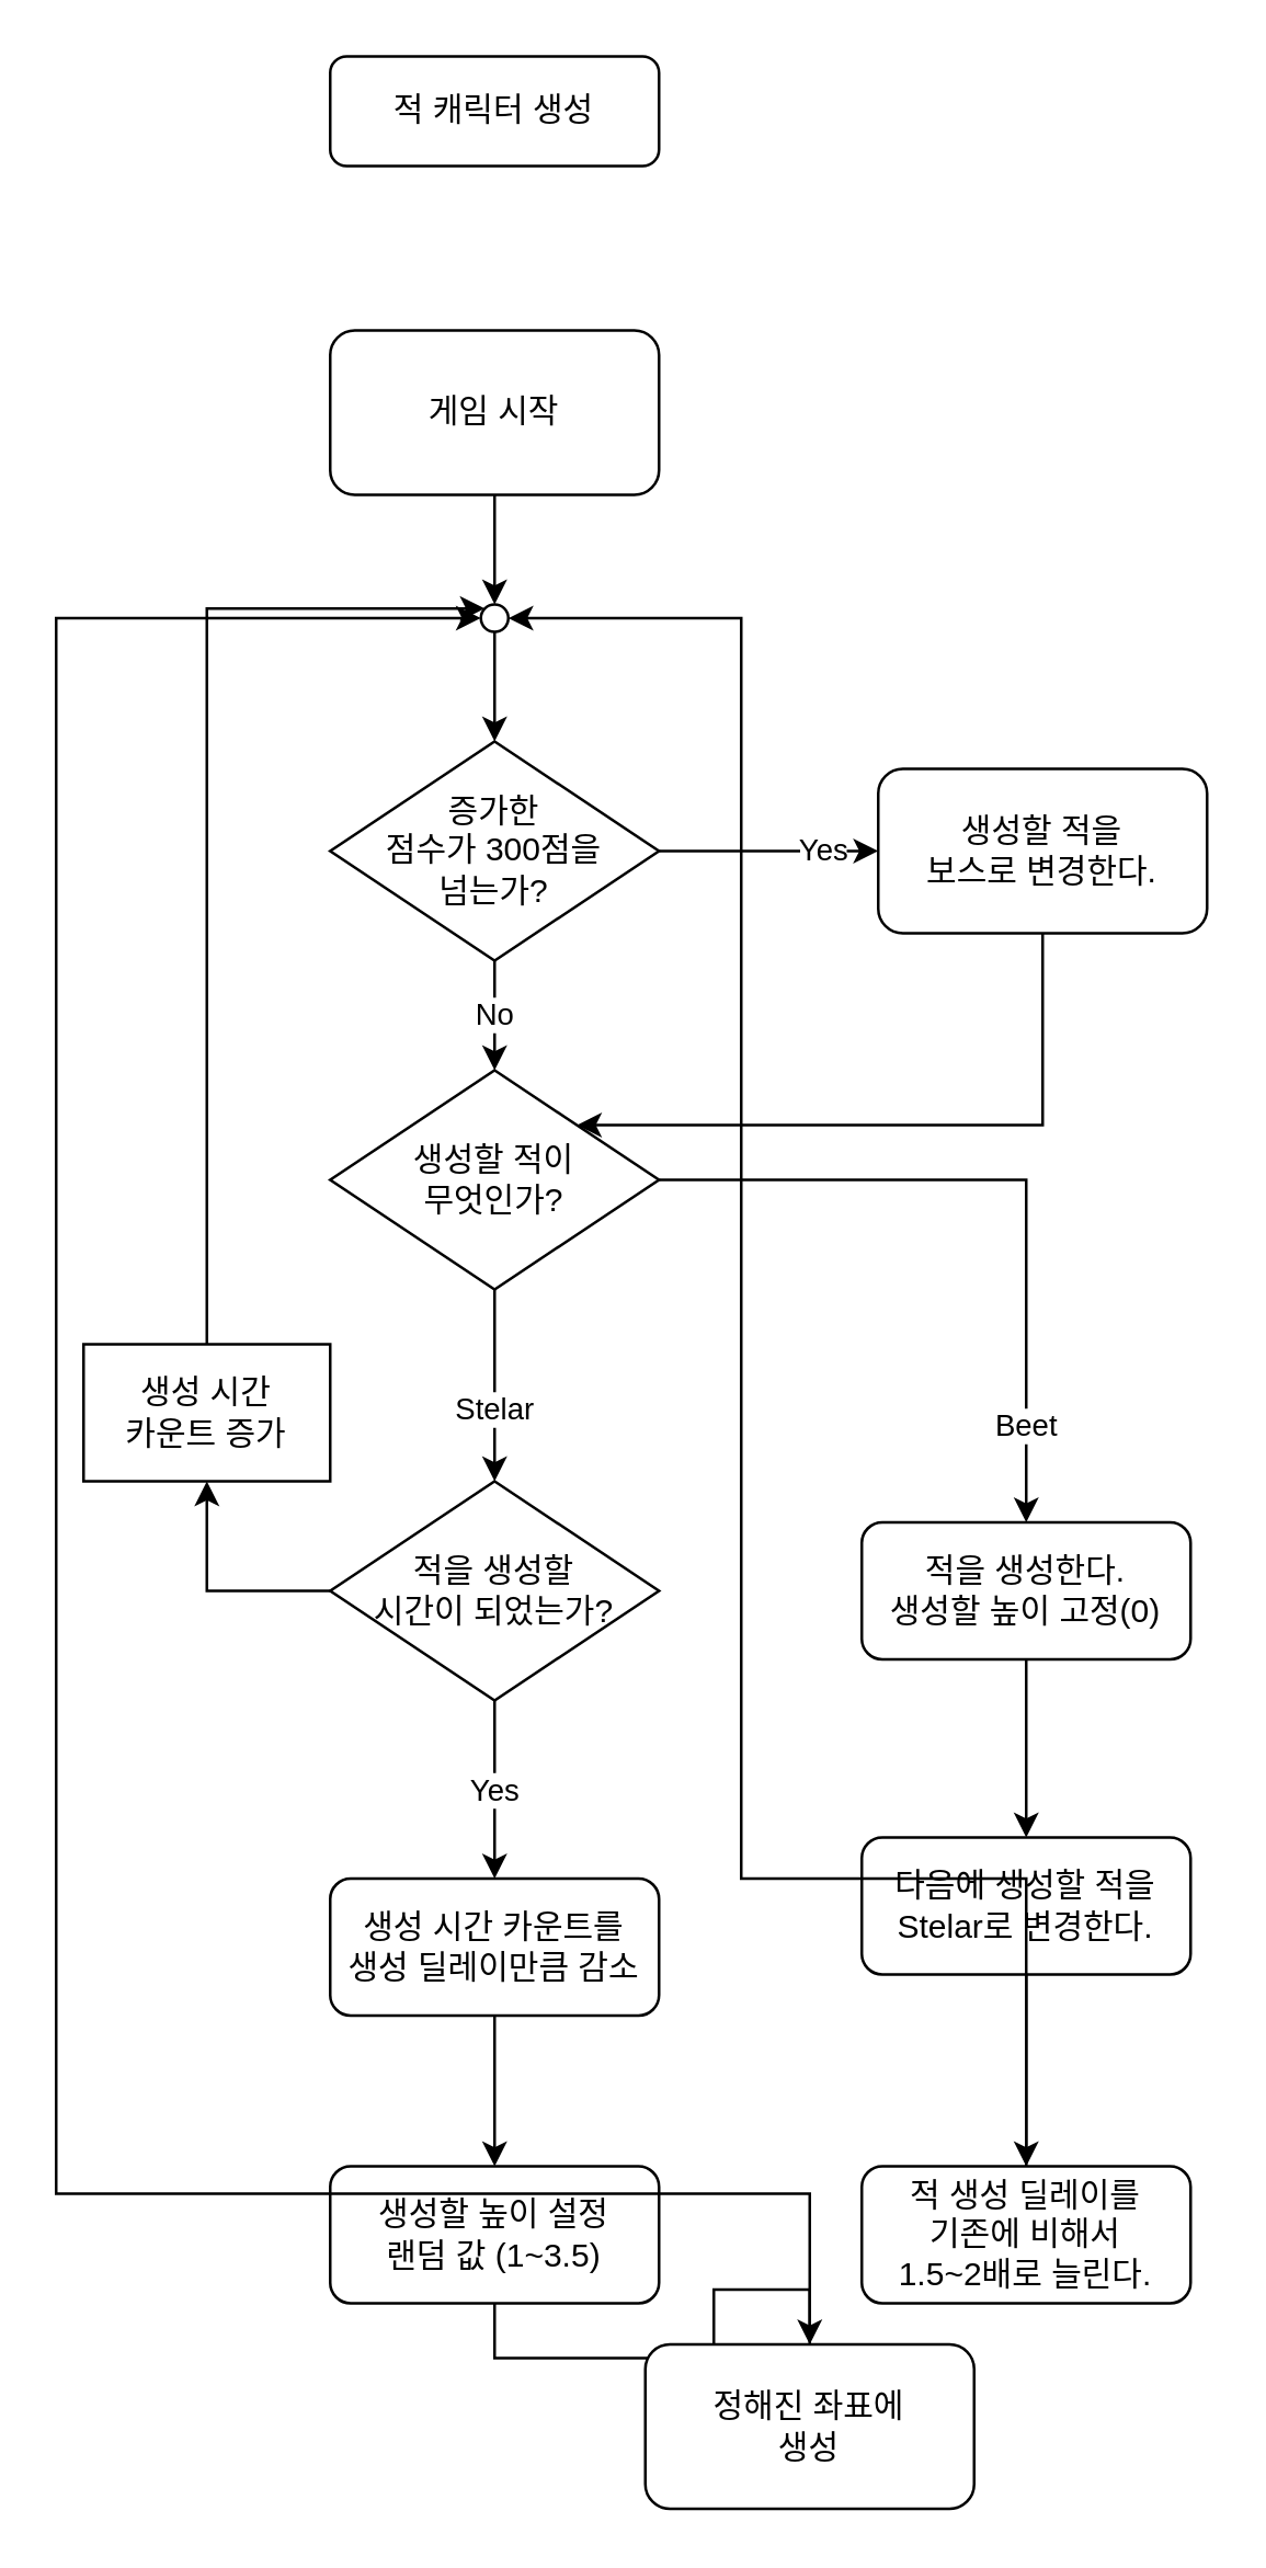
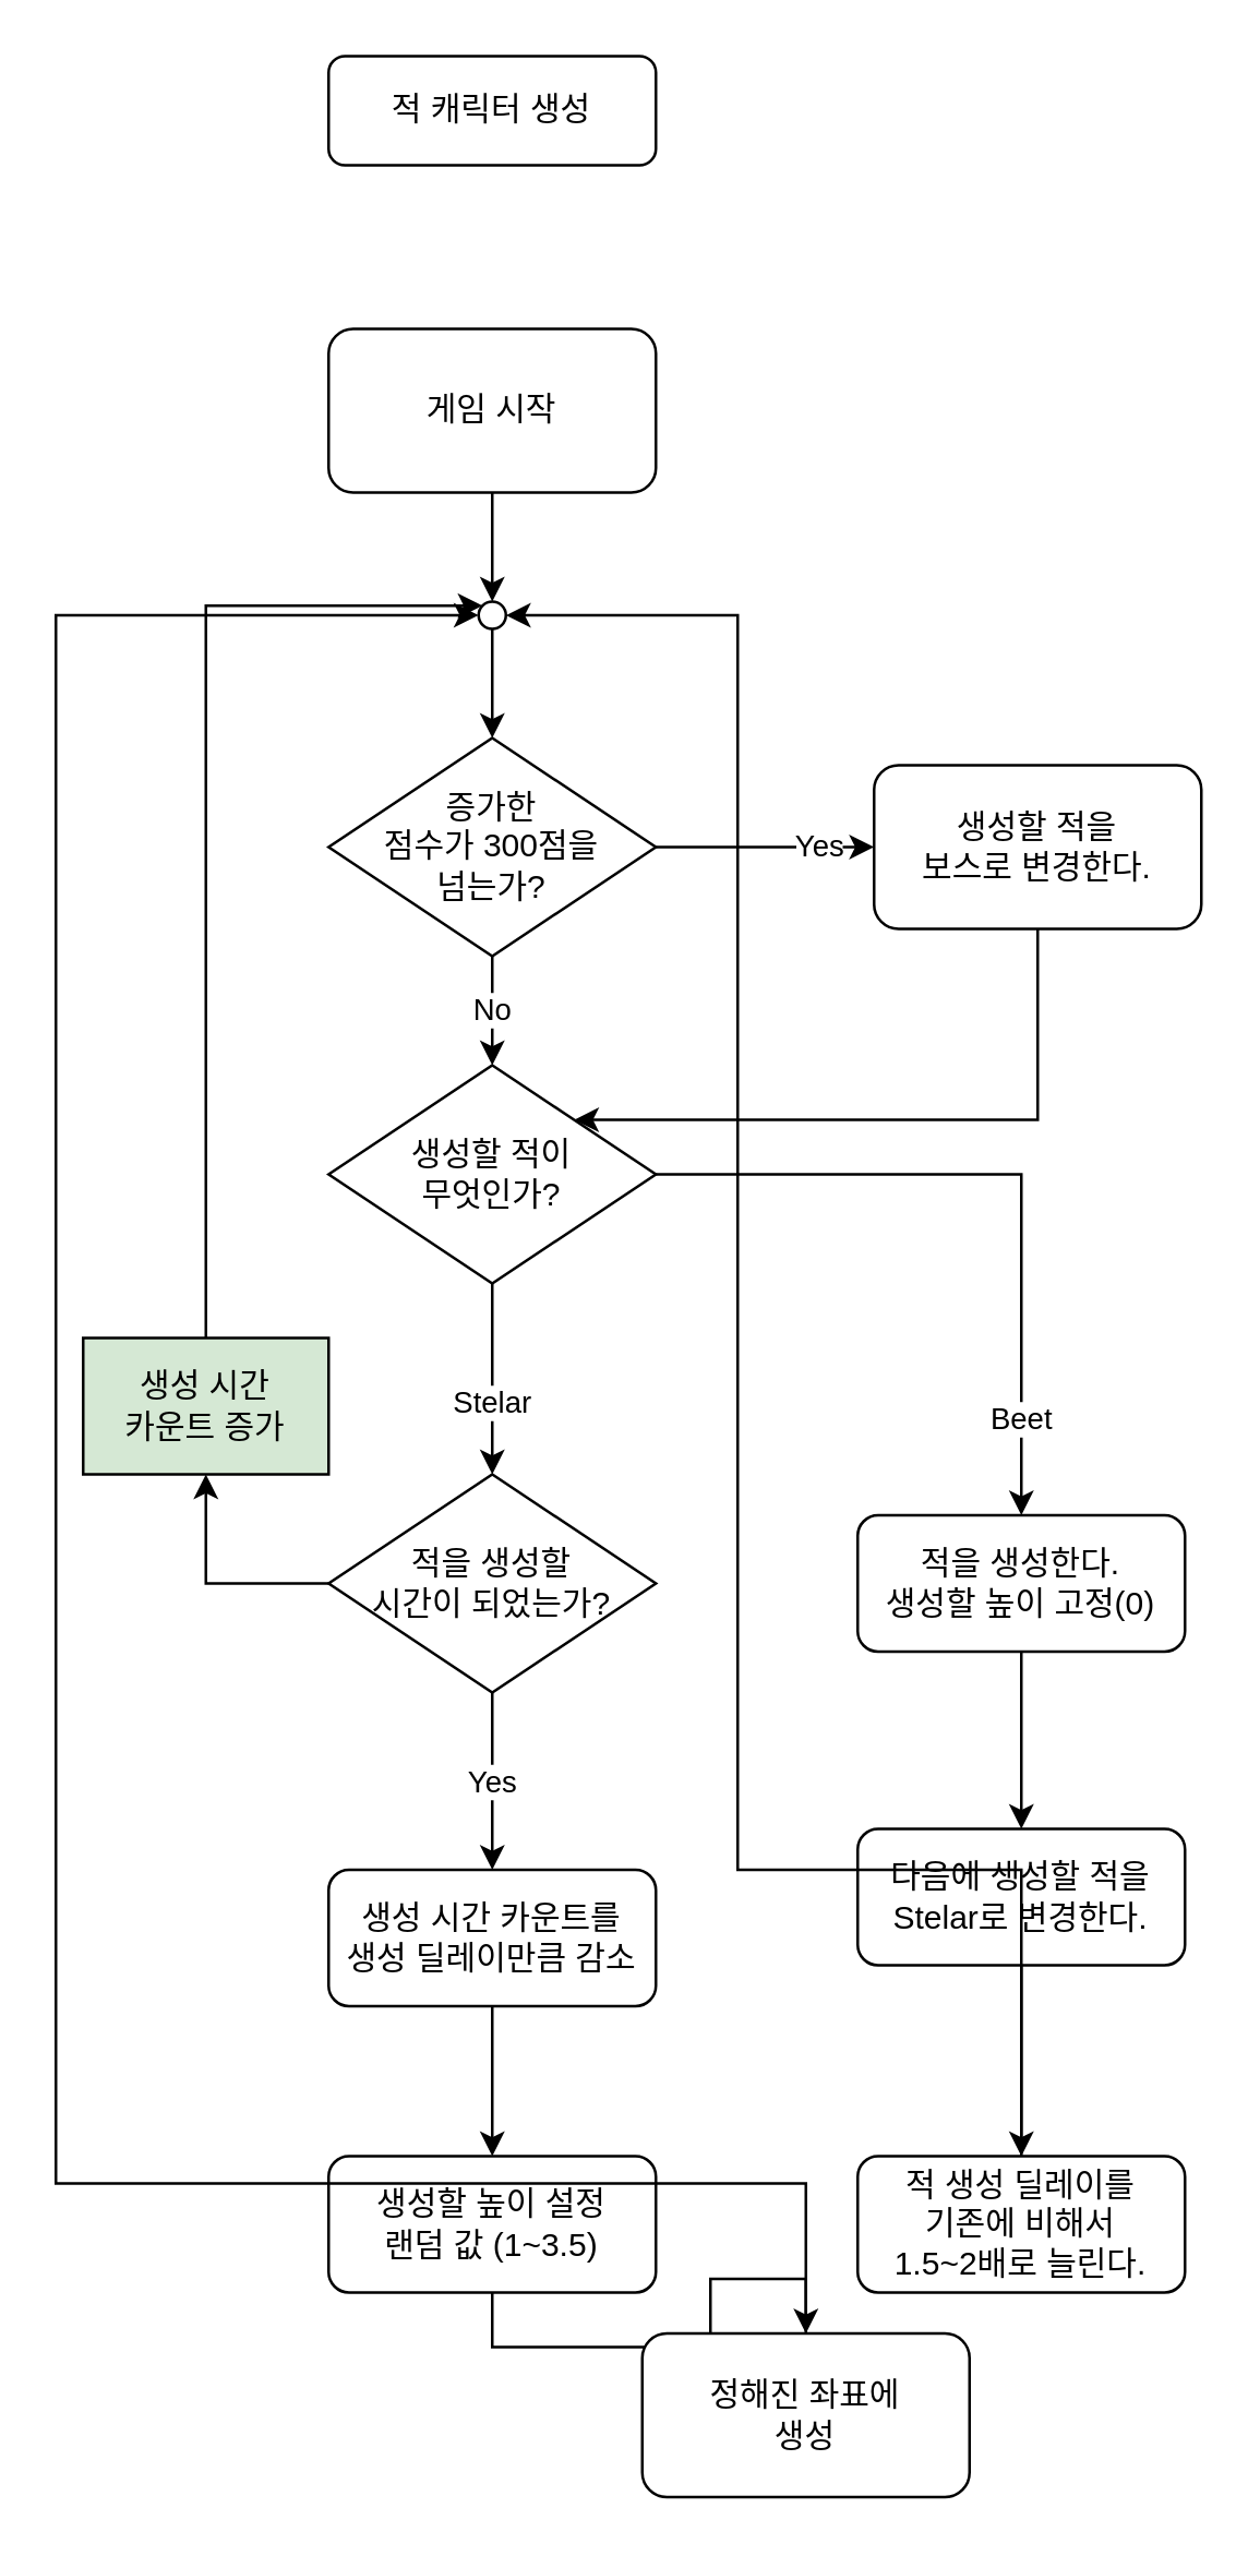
  <mxCell id="0" />
  <mxCell id="1" parent="0" />
  <mxCell id="2" value="적 캐릭터 생성&lt;br&gt;" style="rounded=1;whiteSpace=wrap;html=1;fontSize=12;glass=0;strokeWidth=1;shadow=0;" parent="1" vertex="1"><mxGeometry x="120" y="20" width="120" height="40" as="geometry" /></mxCell>
  <mxCell id="3" value="" style="edgeStyle=orthogonalEdgeStyle;rounded=0;orthogonalLoop=1;jettySize=auto;html=1;entryX=0.5;entryY=0;entryDx=0;entryDy=0;" edge="1" parent="1" source="4" target="18"><mxGeometry relative="1" as="geometry" /></mxCell>
  <mxCell id="4" value="게임 시작" style="rounded=1;whiteSpace=wrap;html=1;" parent="1" vertex="1"><mxGeometry x="120" y="120" width="120" height="60" as="geometry" /></mxCell>
  <mxCell id="5" value="Yes" style="edgeStyle=orthogonalEdgeStyle;rounded=0;orthogonalLoop=1;jettySize=auto;html=1;entryX=0.5;entryY=0;entryDx=0;entryDy=0;" edge="1" parent="1" source="7" target="22"><mxGeometry relative="1" as="geometry"><mxPoint x="180" y="710" as="targetPoint" /></mxGeometry></mxCell>
  <mxCell id="6" value="" style="edgeStyle=orthogonalEdgeStyle;rounded=0;orthogonalLoop=1;jettySize=auto;html=1;entryX=0.5;entryY=1;entryDx=0;entryDy=0;" edge="1" parent="1" source="7" target="16"><mxGeometry relative="1" as="geometry"><Array as="points"><mxPoint x="75" y="580" /></Array></mxGeometry></mxCell>
  <mxCell id="7" value="적을 생성할&lt;br&gt;시간이 되었는가?" style="whiteSpace=wrap;html=1;rhombus;" parent="1" vertex="1"><mxGeometry x="120" y="540" width="120" height="80" as="geometry" /></mxCell>
  <mxCell id="8" value="Stelar" style="edgeStyle=orthogonalEdgeStyle;rounded=0;orthogonalLoop=1;jettySize=auto;html=1;entryX=0.5;entryY=0;entryDx=0;entryDy=0;" parent="1" source="10" target="7" edge="1"><mxGeometry x="0.25" relative="1" as="geometry"><mxPoint x="190" y="530" as="targetPoint" /><mxPoint as="offset" /></mxGeometry></mxCell>
  <mxCell id="9" value="Beet" style="edgeStyle=orthogonalEdgeStyle;rounded=0;orthogonalLoop=1;jettySize=auto;html=1;" edge="1" parent="1" source="10" target="14"><mxGeometry x="0.73" relative="1" as="geometry"><mxPoint as="offset" /></mxGeometry></mxCell>
  <mxCell id="10" value="생성할 적이&lt;br&gt;무엇인가?" style="whiteSpace=wrap;html=1;rhombus;" parent="1" vertex="1"><mxGeometry x="120" y="390" width="120" height="80" as="geometry" /></mxCell>
  <mxCell id="11" value="" style="edgeStyle=orthogonalEdgeStyle;rounded=0;orthogonalLoop=1;jettySize=auto;html=1;" edge="1" parent="1" source="12" target="20"><mxGeometry relative="1" as="geometry" /></mxCell>
  <mxCell id="12" value="생성할 높이 설정&lt;br&gt;랜덤 값 (1~3.5)" style="whiteSpace=wrap;html=1;rounded=1;" parent="1" vertex="1"><mxGeometry x="120" y="790" width="120" height="50" as="geometry" /></mxCell>
  <mxCell id="13" value="" style="edgeStyle=orthogonalEdgeStyle;rounded=0;orthogonalLoop=1;jettySize=auto;html=1;" edge="1" parent="1" source="14" target="24"><mxGeometry relative="1" as="geometry" /></mxCell>
  <mxCell id="14" value="적을 생성한다.&lt;br&gt;생성할 높이 고정(0)" style="whiteSpace=wrap;html=1;rounded=1;" vertex="1" parent="1"><mxGeometry x="314" y="555" width="120" height="50" as="geometry" /></mxCell>
  <mxCell id="15" style="edgeStyle=orthogonalEdgeStyle;rounded=0;orthogonalLoop=1;jettySize=auto;html=1;entryX=0;entryY=0;entryDx=0;entryDy=0;exitX=0.5;exitY=0;exitDx=0;exitDy=0;" edge="1" parent="1" source="16" target="18"><mxGeometry relative="1" as="geometry"><mxPoint x="180" y="220" as="targetPoint" /><Array as="points"><mxPoint x="75" y="222" /></Array></mxGeometry></mxCell>
- <mxCell id="16" value="생성 시간&lt;br&gt;카운트 증가" style="whiteSpace=wrap;html=1;" vertex="1" parent="1"><mxGeometry x="30" y="490" width="90" height="50" as="geometry" /></mxCell>
+ <mxCell id="16" value="생성 시간&lt;br&gt;카운트 증가" style="whiteSpace=wrap;html=1;fillColor=#d5e8d4;" vertex="1" parent="1"><mxGeometry x="30" y="490" width="90" height="50" as="geometry" /></mxCell>
  <mxCell id="17" value="" style="edgeStyle=orthogonalEdgeStyle;rounded=0;orthogonalLoop=1;jettySize=auto;html=1;" edge="1" parent="1" source="18" target="29"><mxGeometry relative="1" as="geometry" /></mxCell>
  <mxCell id="18" value="" style="ellipse;whiteSpace=wrap;html=1;aspect=fixed;" vertex="1" parent="1"><mxGeometry x="175" y="220" width="10" height="10" as="geometry" /></mxCell>
  <mxCell id="19" style="edgeStyle=orthogonalEdgeStyle;rounded=0;orthogonalLoop=1;jettySize=auto;html=1;entryX=0;entryY=0.5;entryDx=0;entryDy=0;" edge="1" parent="1" source="20" target="18"><mxGeometry relative="1" as="geometry"><Array as="points"><mxPoint x="20" y="800" /><mxPoint x="20" y="225" /></Array></mxGeometry></mxCell>
  <mxCell id="20" value="정해진 좌표에&lt;br&gt;생성" style="whiteSpace=wrap;html=1;rounded=1;" vertex="1" parent="1"><mxGeometry x="235" y="855" width="120" height="60" as="geometry" /></mxCell>
  <mxCell id="21" value="" style="edgeStyle=orthogonalEdgeStyle;rounded=0;orthogonalLoop=1;jettySize=auto;html=1;" edge="1" parent="1" source="22" target="12"><mxGeometry relative="1" as="geometry" /></mxCell>
  <mxCell id="22" value="생성 시간 카운트를&lt;br&gt;생성 딜레이만큼 감소" style="whiteSpace=wrap;html=1;rounded=1;" vertex="1" parent="1"><mxGeometry x="120" y="685" width="120" height="50" as="geometry" /></mxCell>
  <mxCell id="23" value="" style="edgeStyle=orthogonalEdgeStyle;rounded=0;orthogonalLoop=1;jettySize=auto;html=1;" edge="1" parent="1" source="24" target="26"><mxGeometry relative="1" as="geometry" /></mxCell>
  <mxCell id="24" value="다음에 생성할 적을&lt;br&gt;Stelar로 변경한다." style="whiteSpace=wrap;html=1;rounded=1;" vertex="1" parent="1"><mxGeometry x="314" y="670" width="120" height="50" as="geometry" /></mxCell>
  <mxCell id="25" style="edgeStyle=orthogonalEdgeStyle;rounded=0;orthogonalLoop=1;jettySize=auto;html=1;entryX=1;entryY=0.5;entryDx=0;entryDy=0;" edge="1" parent="1" source="26" target="18"><mxGeometry relative="1" as="geometry"><Array as="points"><mxPoint x="270" y="685" /><mxPoint x="270" y="225" /></Array></mxGeometry></mxCell>
  <mxCell id="26" value="적 생성 딜레이를&lt;br&gt;기존에 비해서&lt;br&gt;1.5~2배로 늘린다." style="whiteSpace=wrap;html=1;rounded=1;" vertex="1" parent="1"><mxGeometry x="314" y="790" width="120" height="50" as="geometry" /></mxCell>
  <mxCell id="27" value="No" style="edgeStyle=orthogonalEdgeStyle;rounded=0;orthogonalLoop=1;jettySize=auto;html=1;" edge="1" parent="1" source="29" target="10"><mxGeometry relative="1" as="geometry" /></mxCell>
  <mxCell id="28" value="Yes" style="edgeStyle=orthogonalEdgeStyle;rounded=0;orthogonalLoop=1;jettySize=auto;html=1;" edge="1" parent="1" source="29" target="31"><mxGeometry x="0.5" relative="1" as="geometry"><mxPoint as="offset" /></mxGeometry></mxCell>
  <mxCell id="29" value="증가한&lt;br&gt;점수가 300점을&lt;br&gt;넘는가?" style="whiteSpace=wrap;html=1;rhombus;" vertex="1" parent="1"><mxGeometry x="120" y="270" width="120" height="80" as="geometry" /></mxCell>
  <mxCell id="30" style="edgeStyle=orthogonalEdgeStyle;rounded=0;orthogonalLoop=1;jettySize=auto;html=1;" edge="1" parent="1" source="31" target="10"><mxGeometry relative="1" as="geometry"><Array as="points"><mxPoint x="380" y="410" /></Array></mxGeometry></mxCell>
  <mxCell id="31" value="생성할 적을&lt;br&gt;보스로 변경한다." style="whiteSpace=wrap;html=1;rounded=1;" vertex="1" parent="1"><mxGeometry x="320" y="280" width="120" height="60" as="geometry" /></mxCell>
